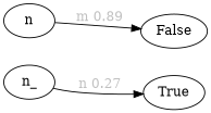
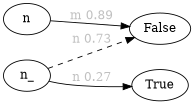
  digraph {
    rankdir=LR
    edge [fontcolor=gray]
    n1 [label=False]
    n2 [label=n]
    n3 [label=n_]
    n4 [label=True]
    n2 -> n1 [label=" m 0.89\n"]
+   n3 -> n1 [label=" n 0.73\n" style=dashed]
    n3 -> n4 [label=" n 0.27\n"]
  }
